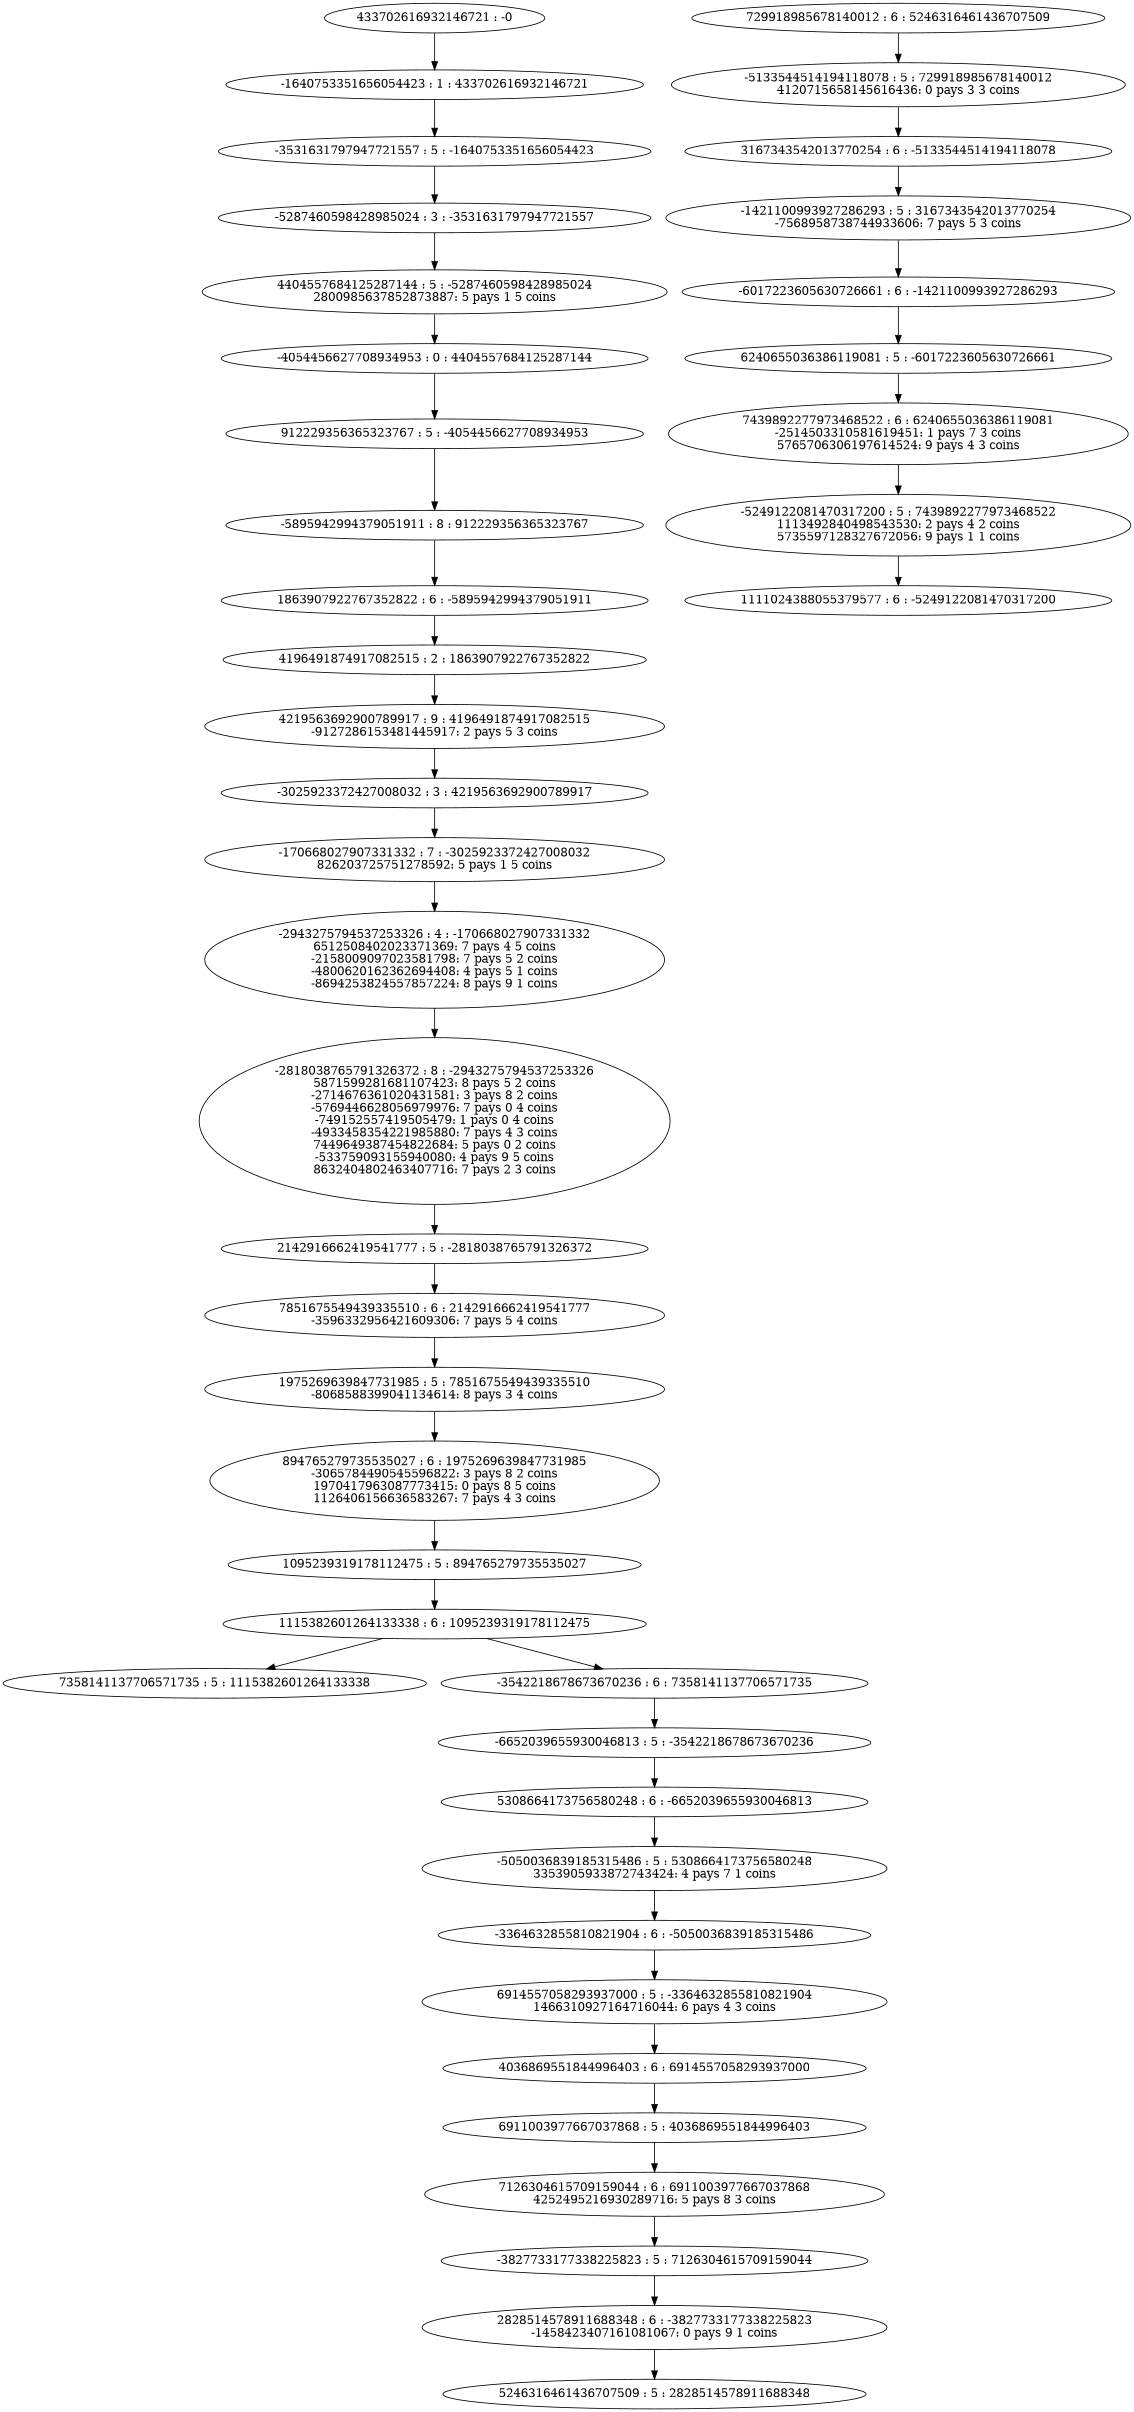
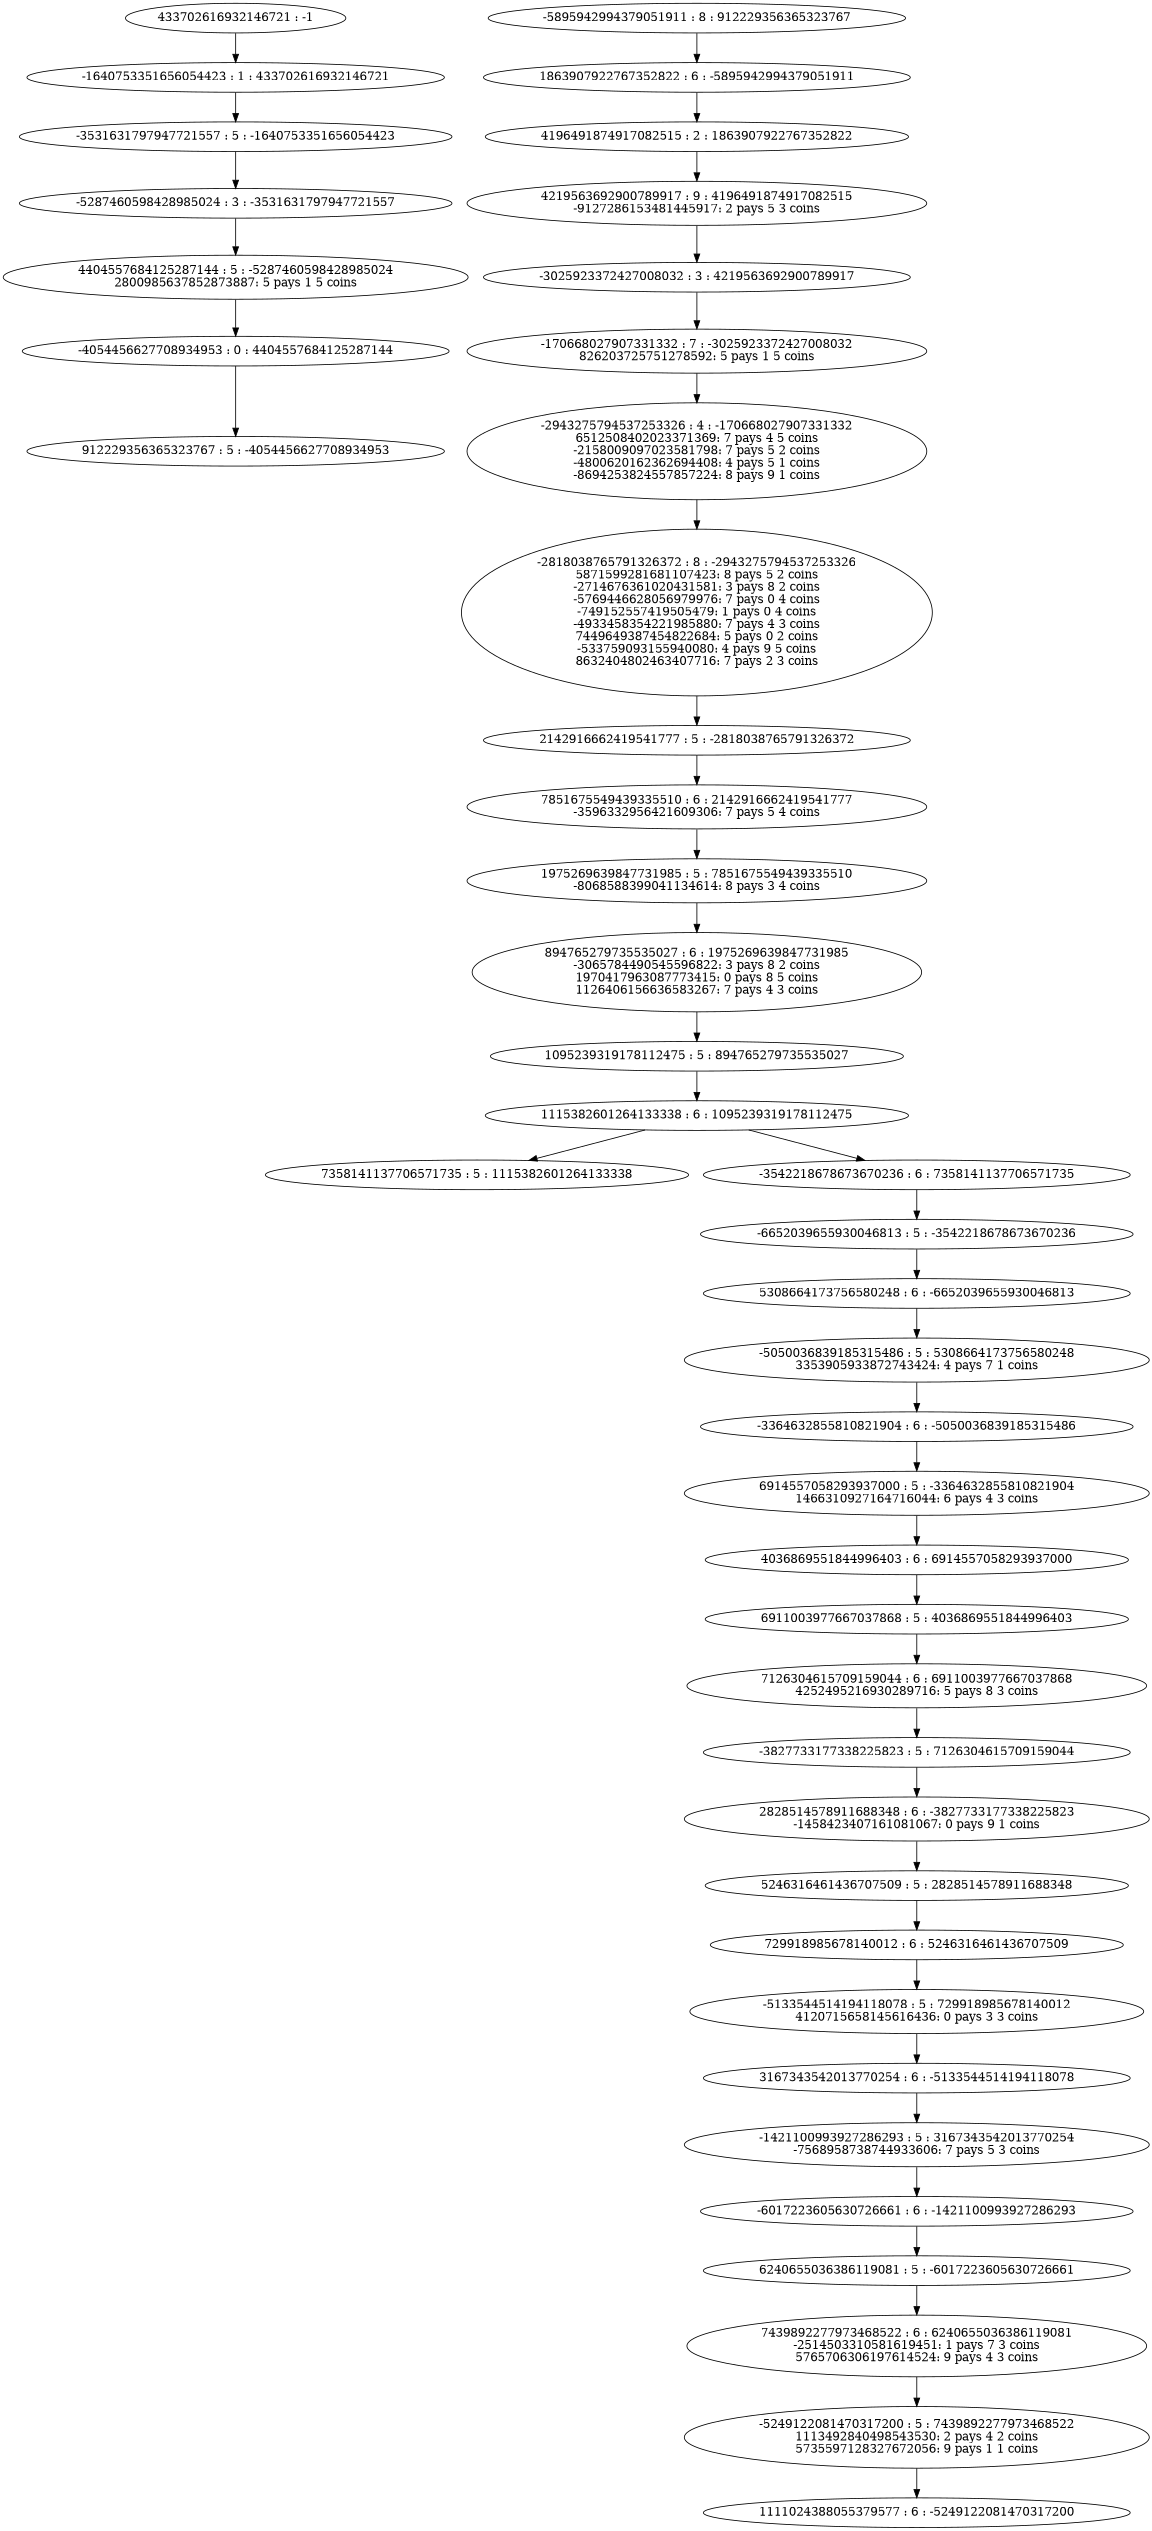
  digraph {
-   n1 [label="433702616932146721 : -0"]
+   n1 [label="433702616932146721 : -1"]
    n2 [label="-1640753351656054423 : 1 : 433702616932146721\n"]
    n3 [label="-3531631797947721557 : 5 : -1640753351656054423\n"]
    n4 [label="-5287460598428985024 : 3 : -3531631797947721557\n"]
    n5 [label="4404557684125287144 : 5 : -5287460598428985024\n2800985637852873887: 5 pays 1 5 coins\n"]
    n6 [label="-4054456627708934953 : 0 : 4404557684125287144\n"]
    n7 [label="912229356365323767 : 5 : -4054456627708934953\n"]
    n8 [label="-5895942994379051911 : 8 : 912229356365323767\n"]
    n9 [label="1863907922767352822 : 6 : -5895942994379051911\n"]
    n10 [label="4196491874917082515 : 2 : 1863907922767352822\n"]
    n11 [label="4219563692900789917 : 9 : 4196491874917082515\n-9127286153481445917: 2 pays 5 3 coins\n"]
    n12 [label="-3025923372427008032 : 3 : 4219563692900789917\n"]
    n13 [label="-170668027907331332 : 7 : -3025923372427008032\n826203725751278592: 5 pays 1 5 coins\n"]
    n14 [label="-2943275794537253326 : 4 : -170668027907331332\n6512508402023371369: 7 pays 4 5 coins\n-2158009097023581798: 7 pays 5 2 coins\n-4800620162362694408: 4 pays 5 1 coins\n-8694253824557857224: 8 pays 9 1 coins\n"]
    n15 [label="-2818038765791326372 : 8 : -2943275794537253326\n5871599281681107423: 8 pays 5 2 coins\n-2714676361020431581: 3 pays 8 2 coins\n-5769446628056979976: 7 pays 0 4 coins\n-749152557419505479: 1 pays 0 4 coins\n-4933458354221985880: 7 pays 4 3 coins\n7449649387454822684: 5 pays 0 2 coins\n-533759093155940080: 4 pays 9 5 coins\n8632404802463407716: 7 pays 2 3 coins\n"]
    n16 [label="2142916662419541777 : 5 : -2818038765791326372\n"]
    n17 [label="7851675549439335510 : 6 : 2142916662419541777\n-3596332956421609306: 7 pays 5 4 coins\n"]
    n18 [label="1975269639847731985 : 5 : 7851675549439335510\n-8068588399041134614: 8 pays 3 4 coins\n"]
    n19 [label="894765279735535027 : 6 : 1975269639847731985\n-3065784490545596822: 3 pays 8 2 coins\n1970417963087773415: 0 pays 8 5 coins\n1126406156636583267: 7 pays 4 3 coins\n"]
    n20 [label="1095239319178112475 : 5 : 894765279735535027\n"]
    n21 [label="1115382601264133338 : 6 : 1095239319178112475\n"]
    n22 [label="7358141137706571735 : 5 : 1115382601264133338\n"]
    n23 [label="-3542218678673670236 : 6 : 7358141137706571735\n"]
    n24 [label="-6652039655930046813 : 5 : -3542218678673670236\n"]
    n25 [label="5308664173756580248 : 6 : -6652039655930046813\n"]
    n26 [label="-5050036839185315486 : 5 : 5308664173756580248\n3353905933872743424: 4 pays 7 1 coins\n"]
    n27 [label="-3364632855810821904 : 6 : -5050036839185315486\n"]
    n28 [label="6914557058293937000 : 5 : -3364632855810821904\n1466310927164716044: 6 pays 4 3 coins\n"]
    n29 [label="4036869551844996403 : 6 : 6914557058293937000\n"]
    n30 [label="6911003977667037868 : 5 : 4036869551844996403\n"]
    n31 [label="7126304615709159044 : 6 : 6911003977667037868\n4252495216930289716: 5 pays 8 3 coins\n"]
    n32 [label="-3827733177338225823 : 5 : 7126304615709159044\n"]
    n33 [label="2828514578911688348 : 6 : -3827733177338225823\n-1458423407161081067: 0 pays 9 1 coins\n"]
    n34 [label="5246316461436707509 : 5 : 2828514578911688348\n"]
    n35 [label="729918985678140012 : 6 : 5246316461436707509\n"]
    n36 [label="-5133544514194118078 : 5 : 729918985678140012\n4120715658145616436: 0 pays 3 3 coins\n"]
    n37 [label="3167343542013770254 : 6 : -5133544514194118078\n"]
    n38 [label="-1421100993927286293 : 5 : 3167343542013770254\n-7568958738744933606: 7 pays 5 3 coins\n"]
    n39 [label="-6017223605630726661 : 6 : -1421100993927286293\n"]
    n40 [label="6240655036386119081 : 5 : -6017223605630726661\n"]
    n41 [label="7439892277973468522 : 6 : 6240655036386119081\n-2514503310581619451: 1 pays 7 3 coins\n5765706306197614524: 9 pays 4 3 coins\n"]
    n42 [label="-5249122081470317200 : 5 : 7439892277973468522\n1113492840498543530: 2 pays 4 2 coins\n5735597128327672056: 9 pays 1 1 coins\n"]
    n43 [label="1111024388055379577 : 6 : -5249122081470317200\n"]
    n1 -> n2
    n2 -> n3
    n3 -> n4
    n4 -> n5
    n5 -> n6
    n6 -> n7
-   n7 -> n8
    n8 -> n9
    n9 -> n10
    n10 -> n11
    n11 -> n12
    n12 -> n13
    n13 -> n14
    n14 -> n15
    n15 -> n16
    n16 -> n17
    n17 -> n18
    n18 -> n19
    n19 -> n20
    n20 -> n21
    n21 -> n22
    n21 -> n23
    n23 -> n24
    n24 -> n25
    n25 -> n26
    n26 -> n27
    n27 -> n28
    n28 -> n29
    n29 -> n30
    n30 -> n31
    n31 -> n32
    n32 -> n33
    n33 -> n34
+   n34 -> n35
    n35 -> n36
    n36 -> n37
    n37 -> n38
    n38 -> n39
    n39 -> n40
    n40 -> n41
    n41 -> n42
    n42 -> n43
  }
